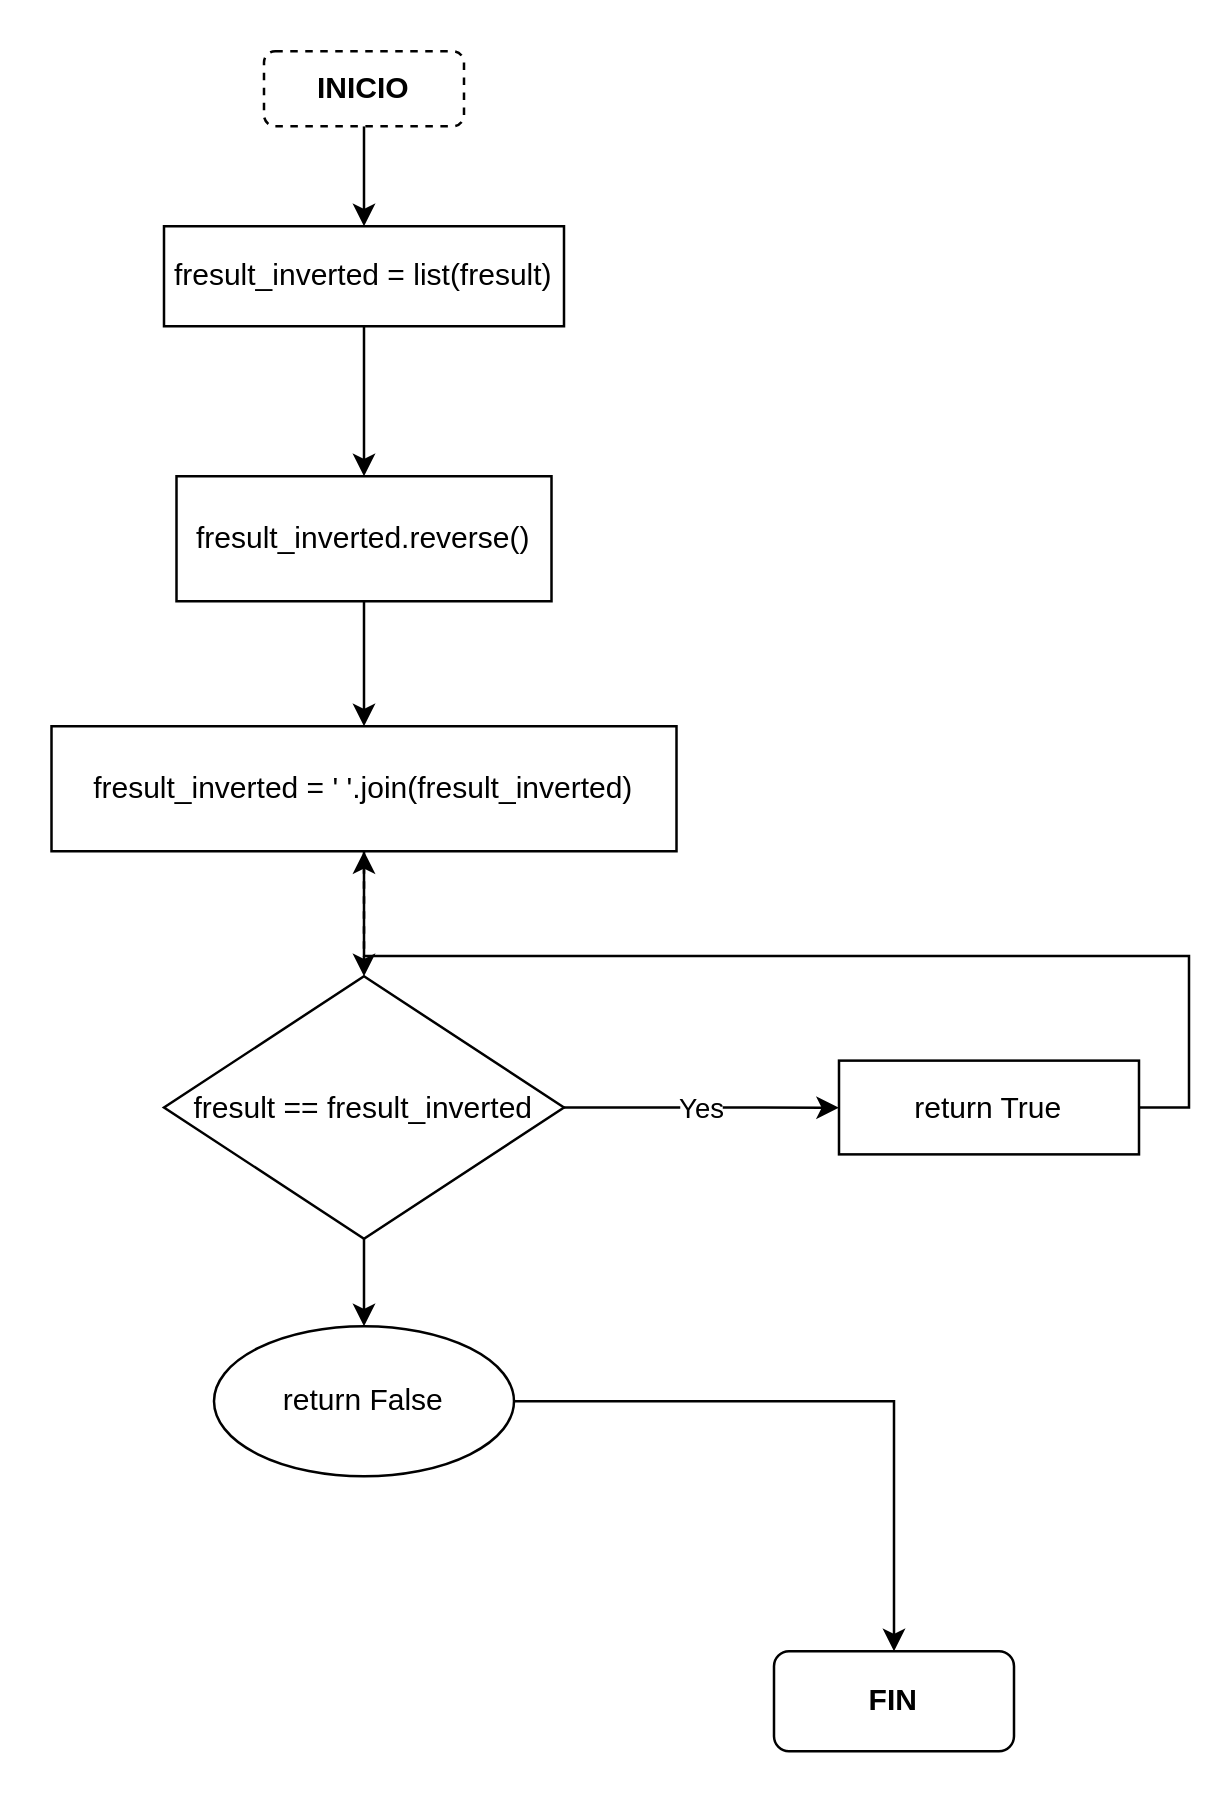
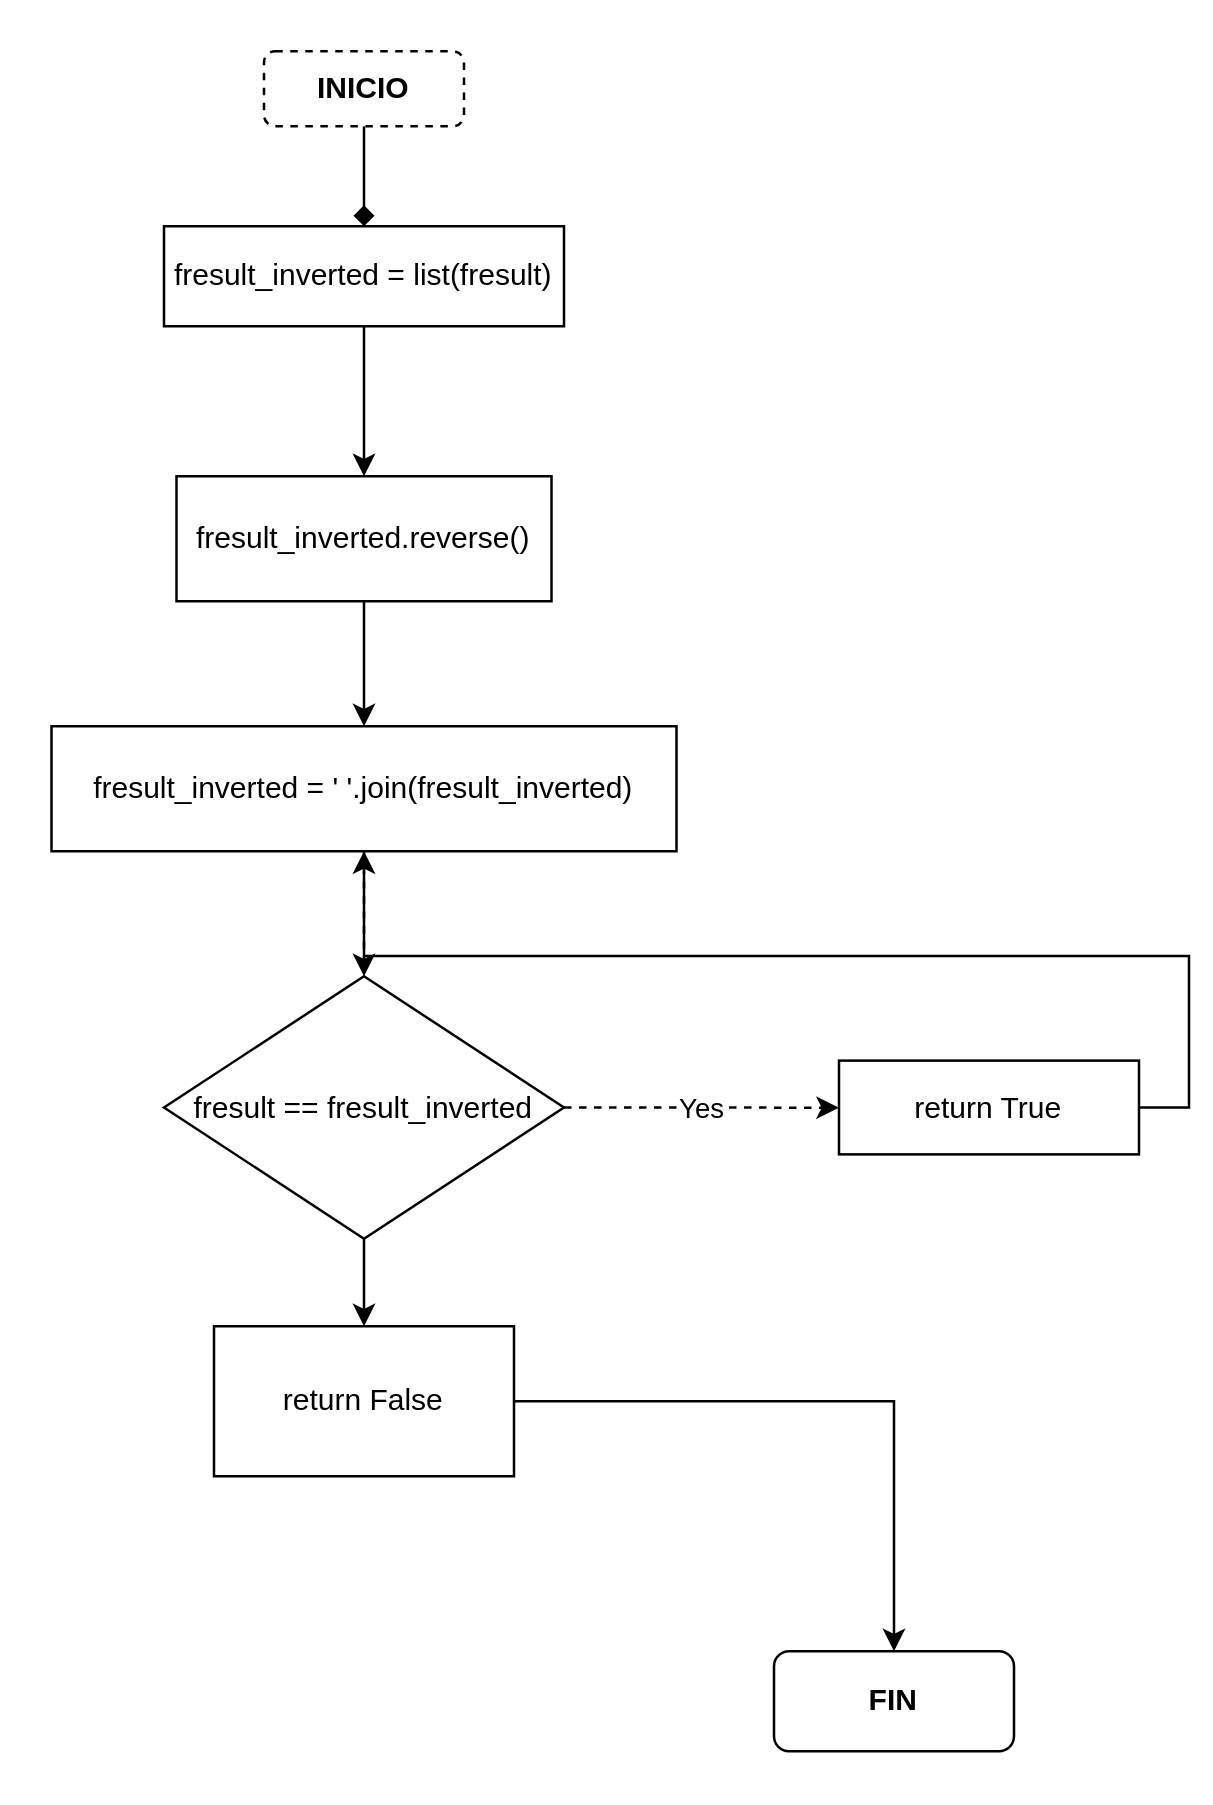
  <mxCell id="0" />
  <mxCell id="1" parent="0" />
- <mxCell id="2" value="" style="edgeStyle=orthogonalEdgeStyle;rounded=0;orthogonalLoop=1;jettySize=auto;html=1;" edge="1" parent="1" source="3" target="5"><mxGeometry relative="1" as="geometry" /></mxCell>
+ <mxCell id="2" value="" style="edgeStyle=orthogonalEdgeStyle;rounded=0;orthogonalLoop=1;jettySize=auto;html=1;endArrow=diamond;" edge="1" parent="1" source="3" target="5"><mxGeometry relative="1" as="geometry" /></mxCell>
  <mxCell id="3" value="&lt;b&gt;INICIO&lt;/b&gt;" style="rounded=1;whiteSpace=wrap;html=1;dashed=1;" vertex="1" parent="1"><mxGeometry x="105" y="20" width="80" height="30" as="geometry" /></mxCell>
  <mxCell id="4" value="" style="edgeStyle=orthogonalEdgeStyle;rounded=0;orthogonalLoop=1;jettySize=auto;html=1;" edge="1" parent="1" source="5" target="7"><mxGeometry relative="1" as="geometry" /></mxCell>
  <mxCell id="5" value="fresult_inverted = list(fresult)" style="rounded=0;whiteSpace=wrap;html=1;" vertex="1" parent="1"><mxGeometry x="65" y="90" width="160" height="40" as="geometry" /></mxCell>
  <mxCell id="6" value="" style="edgeStyle=orthogonalEdgeStyle;rounded=0;orthogonalLoop=1;jettySize=auto;html=1;" edge="1" parent="1" source="7" target="9"><mxGeometry relative="1" as="geometry" /></mxCell>
  <mxCell id="7" value="fresult_inverted.reverse()" style="whiteSpace=wrap;html=1;rounded=0;" vertex="1" parent="1"><mxGeometry x="70" y="190" width="150" height="50" as="geometry" /></mxCell>
  <mxCell id="8" value="" style="edgeStyle=orthogonalEdgeStyle;rounded=0;orthogonalLoop=1;jettySize=auto;html=1;dashed=1;" edge="1" parent="1" source="9" target="12"><mxGeometry relative="1" as="geometry" /></mxCell>
  <mxCell id="9" value="fresult_inverted = ' '.join(fresult_inverted)" style="whiteSpace=wrap;html=1;rounded=0;" vertex="1" parent="1"><mxGeometry x="20" y="290" width="250" height="50" as="geometry" /></mxCell>
- <mxCell id="10" value="Yes" style="edgeStyle=orthogonalEdgeStyle;rounded=0;orthogonalLoop=1;jettySize=auto;html=1;" edge="1" parent="1" source="12" target="14"><mxGeometry relative="1" as="geometry" /></mxCell>
+ <mxCell id="10" value="Yes" style="edgeStyle=orthogonalEdgeStyle;rounded=0;orthogonalLoop=1;jettySize=auto;html=1;dashed=1;" edge="1" parent="1" source="12" target="14"><mxGeometry relative="1" as="geometry" /></mxCell>
  <mxCell id="11" value="" style="edgeStyle=orthogonalEdgeStyle;rounded=0;orthogonalLoop=1;jettySize=auto;html=1;" edge="1" parent="1" source="12" target="16"><mxGeometry relative="1" as="geometry" /></mxCell>
  <mxCell id="12" value="fresult == fresult_inverted" style="rhombus;whiteSpace=wrap;html=1;rounded=0;" vertex="1" parent="1"><mxGeometry x="65" y="390" width="160" height="105" as="geometry" /></mxCell>
  <mxCell id="13" style="edgeStyle=orthogonalEdgeStyle;rounded=0;orthogonalLoop=1;jettySize=auto;html=1;exitX=1;exitY=0.5;exitDx=0;exitDy=0;" edge="1" parent="1" source="14" target="9"><mxGeometry relative="1" as="geometry" /></mxCell>
  <mxCell id="14" value="return True" style="whiteSpace=wrap;html=1;rounded=0;" vertex="1" parent="1"><mxGeometry x="335" y="423.75" width="120" height="37.5" as="geometry" /></mxCell>
  <mxCell id="15" value="" style="edgeStyle=orthogonalEdgeStyle;rounded=0;orthogonalLoop=1;jettySize=auto;html=1;" edge="1" parent="1" source="16" target="17"><mxGeometry relative="1" as="geometry" /></mxCell>
- <mxCell id="16" value="return False" style="ellipse;whiteSpace=wrap;html=1;" vertex="1" parent="1"><mxGeometry x="85" y="530" width="120" height="60" as="geometry" /></mxCell>
+ <mxCell id="16" value="return False" style="whiteSpace=wrap;html=1;rounded=0;" vertex="1" parent="1"><mxGeometry x="85" y="530" width="120" height="60" as="geometry" /></mxCell>
  <mxCell id="17" value="&lt;b&gt;FIN&lt;/b&gt;" style="rounded=1;whiteSpace=wrap;html=1;" vertex="1" parent="1"><mxGeometry x="309" y="660" width="96" height="40" as="geometry" /></mxCell>
